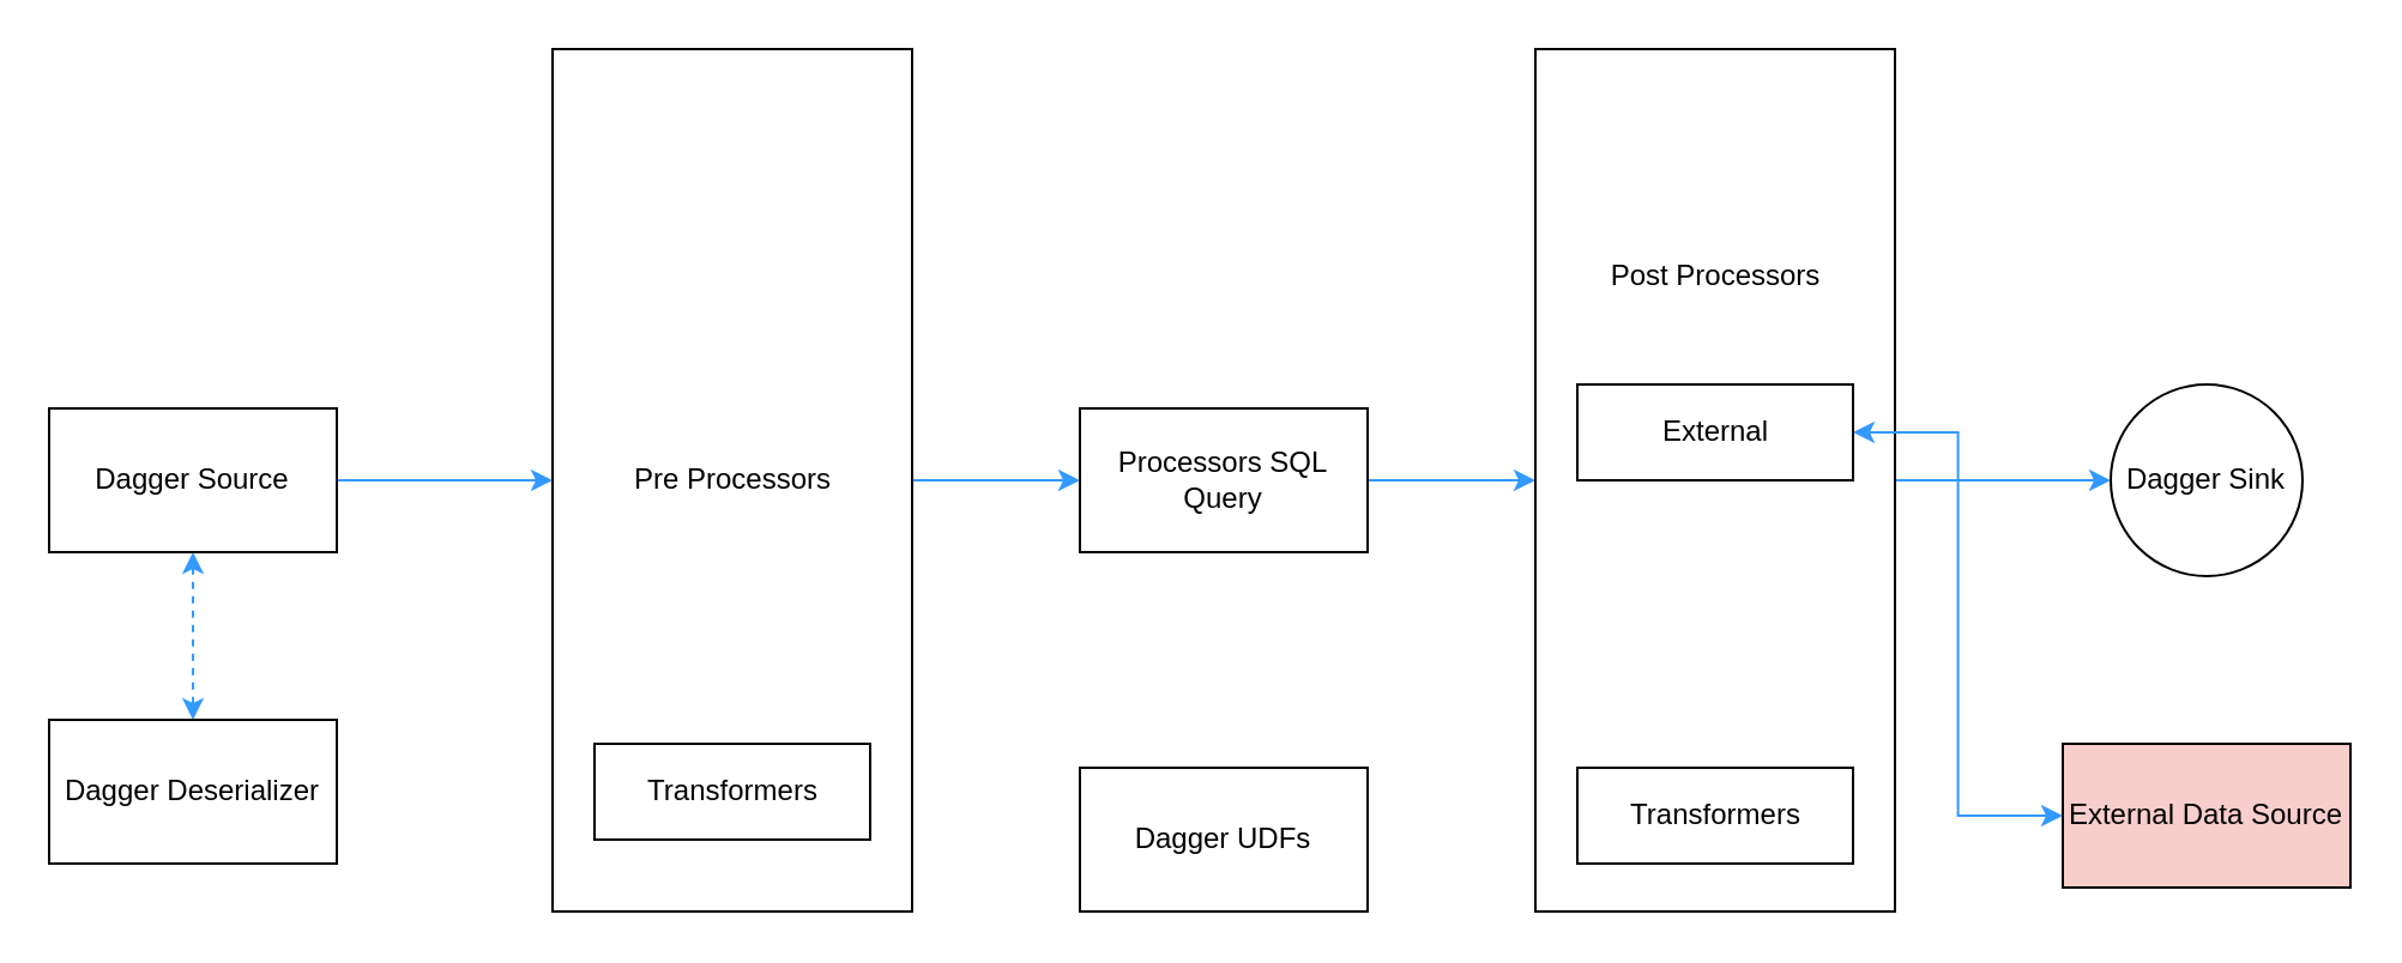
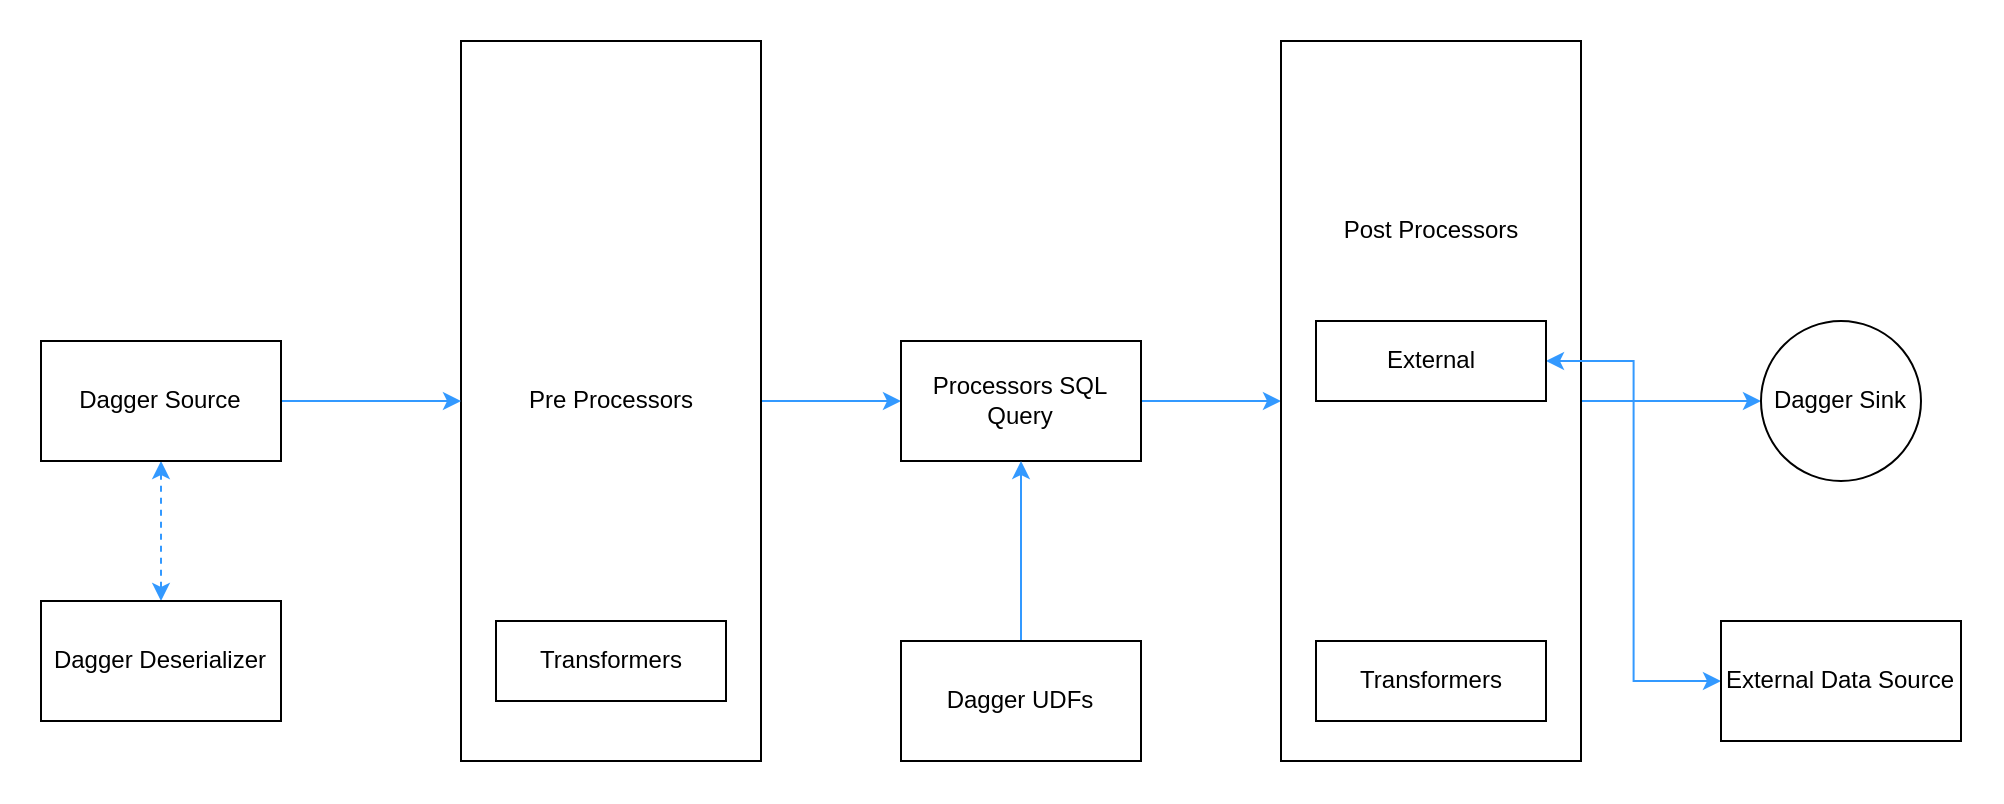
  <mxCell id="0" />
  <mxCell id="1" parent="0" />
  <mxCell id="2" style="edgeStyle=orthogonalEdgeStyle;rounded=0;orthogonalLoop=1;jettySize=auto;html=1;entryX=0;entryY=0.5;entryDx=0;entryDy=0;strokeColor=#3399FF;" edge="1" parent="1" source="3" target="10"><mxGeometry relative="1" as="geometry" /></mxCell>
  <mxCell id="3" value="" style="rounded=0;whiteSpace=wrap;html=1;" vertex="1" parent="1"><mxGeometry x="230" y="20" width="150" height="360" as="geometry" /></mxCell>
  <mxCell id="4" style="edgeStyle=orthogonalEdgeStyle;rounded=0;orthogonalLoop=1;jettySize=auto;html=1;entryX=0;entryY=0.5;entryDx=0;entryDy=0;strokeColor=#3399FF;" edge="1" parent="1" source="6" target="3"><mxGeometry relative="1" as="geometry" /></mxCell>
  <mxCell id="5" style="edgeStyle=orthogonalEdgeStyle;rounded=0;orthogonalLoop=1;jettySize=auto;html=1;entryX=0.5;entryY=0;entryDx=0;entryDy=0;endArrow=classic;startArrow=classic;strokeColor=#3399FF;dashed=1;" edge="1" parent="1" source="6" target="7"><mxGeometry relative="1" as="geometry" /></mxCell>
  <mxCell id="6" value="Dagger Source" style="rounded=0;whiteSpace=wrap;html=1;" vertex="1" parent="1"><mxGeometry x="20" y="170" width="120" height="60" as="geometry" /></mxCell>
  <mxCell id="7" value="Dagger Deserializer" style="rounded=0;whiteSpace=wrap;html=1;" vertex="1" parent="1"><mxGeometry x="20" y="300" width="120" height="60" as="geometry" /></mxCell>
  <mxCell id="8" value="Transformers" style="rounded=0;whiteSpace=wrap;html=1;" vertex="1" parent="1"><mxGeometry x="247.5" y="310" width="115" height="40" as="geometry" /></mxCell>
  <mxCell id="9" style="edgeStyle=orthogonalEdgeStyle;rounded=0;orthogonalLoop=1;jettySize=auto;html=1;entryX=0;entryY=0.5;entryDx=0;entryDy=0;strokeColor=#3399FF;" edge="1" parent="1" source="10" target="12"><mxGeometry relative="1" as="geometry" /></mxCell>
  <mxCell id="10" value="Processors SQL Query" style="rounded=0;whiteSpace=wrap;html=1;" vertex="1" parent="1"><mxGeometry x="450" y="170" width="120" height="60" as="geometry" /></mxCell>
  <mxCell id="11" style="edgeStyle=orthogonalEdgeStyle;rounded=0;orthogonalLoop=1;jettySize=auto;html=1;entryX=0;entryY=0.5;entryDx=0;entryDy=0;strokeColor=#3399FF;" edge="1" parent="1" source="12" target="16"><mxGeometry relative="1" as="geometry" /></mxCell>
  <mxCell id="12" value="" style="rounded=0;whiteSpace=wrap;html=1;" vertex="1" parent="1"><mxGeometry x="640" y="20" width="150" height="360" as="geometry" /></mxCell>
  <mxCell id="13" style="edgeStyle=orthogonalEdgeStyle;rounded=0;orthogonalLoop=1;jettySize=auto;html=1;exitX=1;exitY=0.5;exitDx=0;exitDy=0;entryX=0;entryY=0.5;entryDx=0;entryDy=0;endArrow=classic;startArrow=classic;strokeColor=#3399FF;" edge="1" parent="1" source="14" target="17"><mxGeometry relative="1" as="geometry" /></mxCell>
  <mxCell id="14" value="External" style="rounded=0;whiteSpace=wrap;html=1;" vertex="1" parent="1"><mxGeometry x="657.5" y="160" width="115" height="40" as="geometry" /></mxCell>
  <mxCell id="15" value="Transformers" style="rounded=0;whiteSpace=wrap;html=1;" vertex="1" parent="1"><mxGeometry x="657.5" y="320" width="115" height="40" as="geometry" /></mxCell>
  <mxCell id="16" value="Dagger Sink" style="ellipse;whiteSpace=wrap;html=1;aspect=fixed;" vertex="1" parent="1"><mxGeometry x="880" y="160" width="80" height="80" as="geometry" /></mxCell>
- <mxCell id="17" value="External Data Source" style="rounded=0;whiteSpace=wrap;html=1;fillColor=#f8cecc;" vertex="1" parent="1"><mxGeometry x="860" y="310" width="120" height="60" as="geometry" /></mxCell>
+ <mxCell id="17" value="External Data Source" style="rounded=0;whiteSpace=wrap;html=1;" vertex="1" parent="1"><mxGeometry x="860" y="310" width="120" height="60" as="geometry" /></mxCell>
  <mxCell id="18" value="Pre Processors" style="text;html=1;strokeColor=none;fillColor=none;align=center;verticalAlign=middle;whiteSpace=wrap;rounded=0;" vertex="1" parent="1"><mxGeometry x="262.5" y="185" width="85" height="30" as="geometry" /></mxCell>
  <mxCell id="19" value="Post Processors" style="text;html=1;strokeColor=none;fillColor=none;align=center;verticalAlign=middle;whiteSpace=wrap;rounded=0;" vertex="1" parent="1"><mxGeometry x="667.5" y="100" width="95" height="30" as="geometry" /></mxCell>
+ <mxCell id="20" style="edgeStyle=orthogonalEdgeStyle;rounded=0;orthogonalLoop=1;jettySize=auto;html=1;entryX=0.5;entryY=1;entryDx=0;entryDy=0;strokeColor=#3399FF;" edge="1" parent="1" source="21" target="10"><mxGeometry relative="1" as="geometry" /></mxCell>
  <mxCell id="21" value="Dagger UDFs" style="rounded=0;whiteSpace=wrap;html=1;" vertex="1" parent="1"><mxGeometry x="450" y="320" width="120" height="60" as="geometry" /></mxCell>
